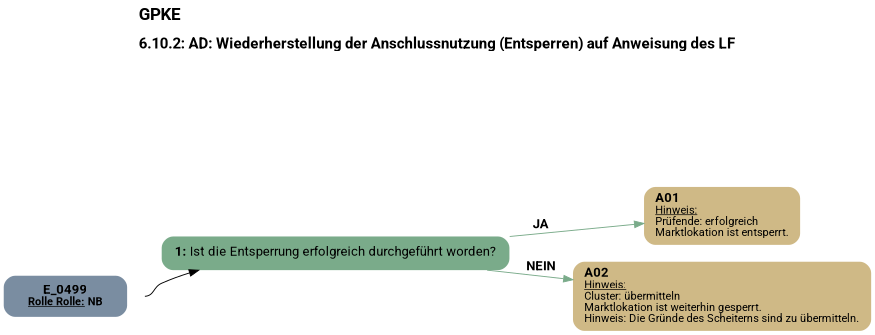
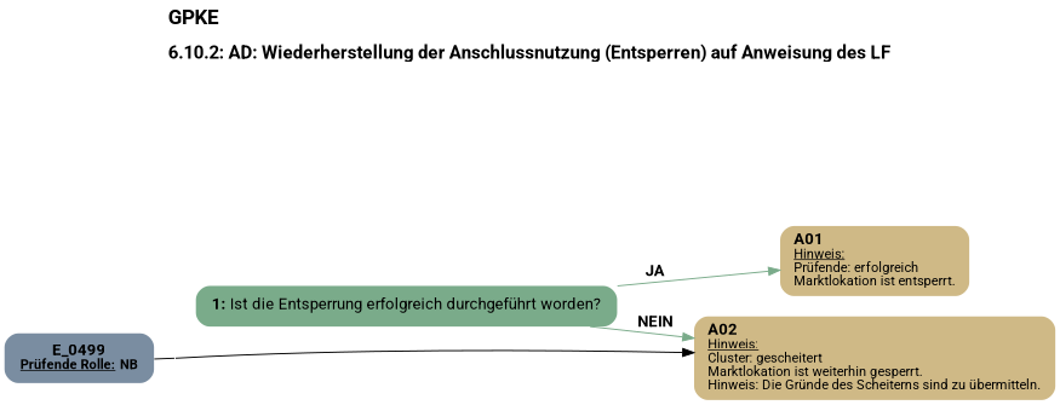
  digraph {
    concentrate=true
    fontname="Roboto, sans-serif"
    label=<<B><FONT POINT-SIZE="18">GPKE</FONT></B><BR align="left"/><BR/><B><FONT POINT-SIZE="16">6.10.2: AD: Wiederherstellung der Anschlussnutzung (Entsperren) auf Anweisung des LF</FONT></B><BR align="left"/><BR/><BR/><BR/>>
    labelloc=t
    pack=true
    packmode=array
    rankdir=LR
    node [fillcolor="#cfb986" fontname="Roboto, sans-serif" margin="0.2,0.12" penwidth=0.0 shape=box style="filled,rounded"]
    edge [color="#7aab8a" fontname="Roboto, sans-serif"]
-   n1 [fillcolor="#7a8da1" label=<<B>E_0499</B><BR align="center"/><FONT point-size="12"><B><U>Rolle Rolle:</U> NB</B></FONT><BR align="center"/>>]
+   n1 [fillcolor="#7a8da1" label=<<B>E_0499</B><BR align="center"/><FONT point-size="12"><B><U>Prüfende Rolle:</U> NB</B></FONT><BR align="center"/>>]
    n2 [fillcolor="#7aab8a" label=<<B>1: </B>Ist die Entsperrung erfolgreich durchgeführt worden?<BR align="left"/>>]
    n3 [label=<<B>A01</B><BR align="left"/><FONT point-size="12"><U>Hinweis:</U><BR align="left"/>Prüfende: erfolgreich<BR align="left"/>Marktlokation ist entsperrt.<BR align="left"/></FONT>> margin="0.17,0.08"]
-   n4 [label=<<B>A02</B><BR align="left"/><FONT point-size="12"><U>Hinweis:</U><BR align="left"/>Cluster: übermitteln<BR align="left"/>Marktlokation ist weiterhin gesperrt.<BR align="left"/>Hinweis: Die Gründe des Scheiterns sind zu übermitteln.<BR align="left"/></FONT>> margin="0.17,0.08"]
-   n1 -> n2 [color="" fontname=""]
+   n4 [label=<<B>A02</B><BR align="left"/><FONT point-size="12"><U>Hinweis:</U><BR align="left"/>Cluster: gescheitert<BR align="left"/>Marktlokation ist weiterhin gesperrt.<BR align="left"/>Hinweis: Die Gründe des Scheiterns sind zu übermitteln.<BR align="left"/></FONT>> margin="0.17,0.08"]
+   n1 -> n4 [color="" fontname=""]
    n2 -> n3 [label=<<B>JA</B>>]
    n2 -> n4 [label=<<B>NEIN</B>>]
  }
